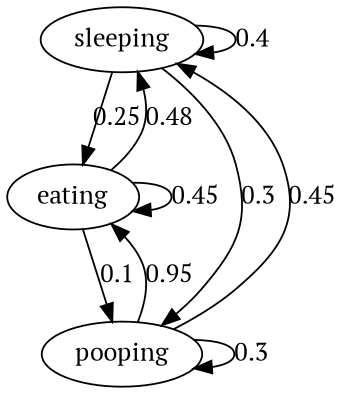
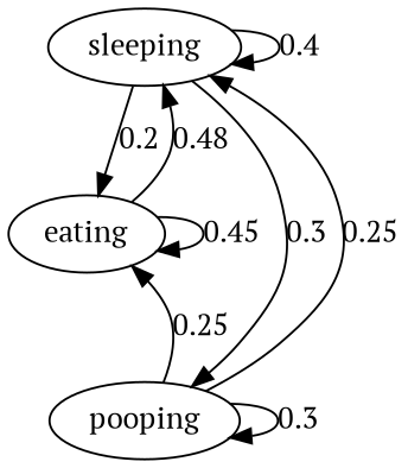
  digraph {
    fontname="PT Serif"
    node [fontname="PT Serif"]
    edge [fontname="PT Serif" weight=0.45]
    sleeping
    eating
    pooping
    sleeping -> sleeping [label=0.4 weight=0.4]
-   sleeping -> eating [label=0.25 weight=0.2]
+   sleeping -> eating [label=0.2 weight=0.2]
    sleeping -> pooping [label=0.3 weight=0.4]
    eating -> sleeping [label=0.48]
    eating -> eating [label=0.45]
-   eating -> pooping [label=0.1 weight=0.1]
-   pooping -> sleeping [label=0.45]
-   pooping -> eating [label=0.95 weight=0.25]
+   pooping -> sleeping [label=0.25]
+   pooping -> eating [label=0.25 weight=0.25]
    pooping -> pooping [label=0.3 weight=0.3]
  }
